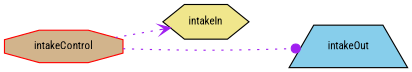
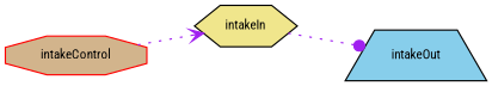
  digraph {
    fontname="Roboto Condensed"
    rankdir=LR
    node [color=black fontname="Roboto Condensed" fontsize=10 style=filled]
    edge [color=purple fontname="Roboto Condensed" fontsize=10 labelfontname=Helvetica labelfontsize=10 style=dotted]
    n1 [color=red fillcolor=tan fontcolor=black height=0.2 label=intakeControl shape=octagon width=0.4]
    n2 [fillcolor=khaki height=0.2 label=intakeIn shape=hexagon width=0.4]
    n3 [fillcolor=skyblue height=0.2 label=intakeOut shape=trapezium width=0.4]
    n1 -> n2 [arrowhead=vee]
-   n1 -> n3 [arrowhead=dot]
+   n2 -> n3 [arrowhead=dot]
  }
